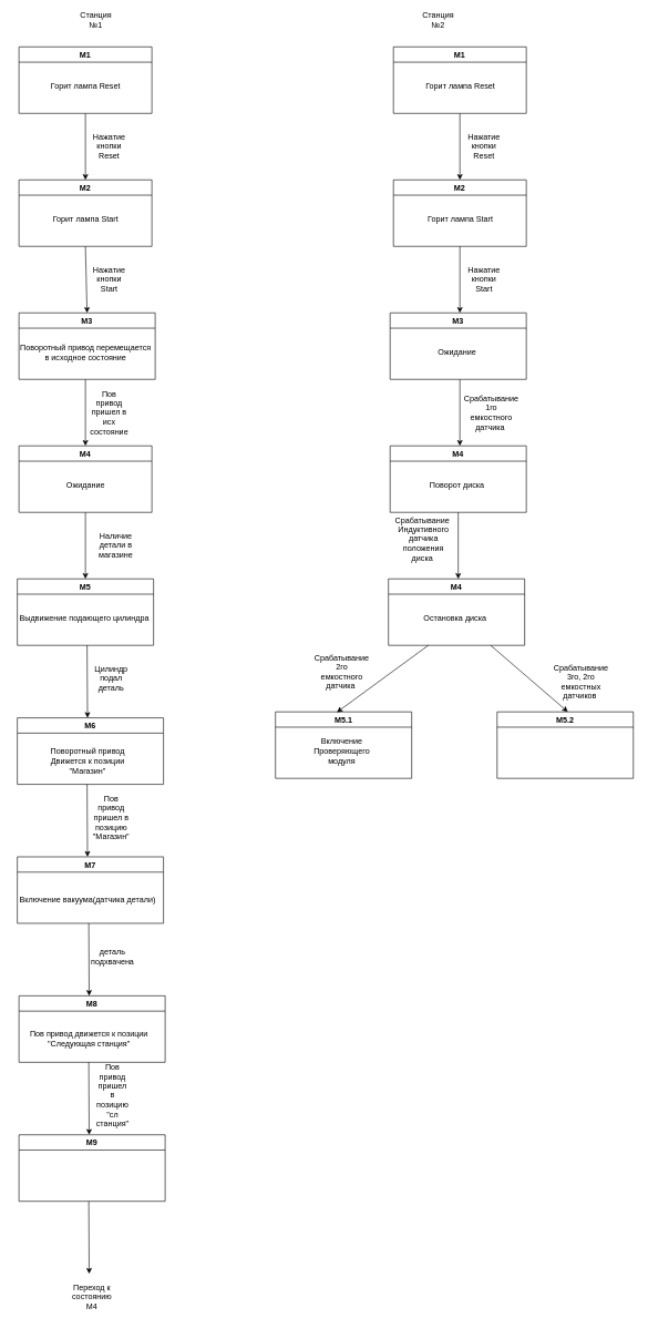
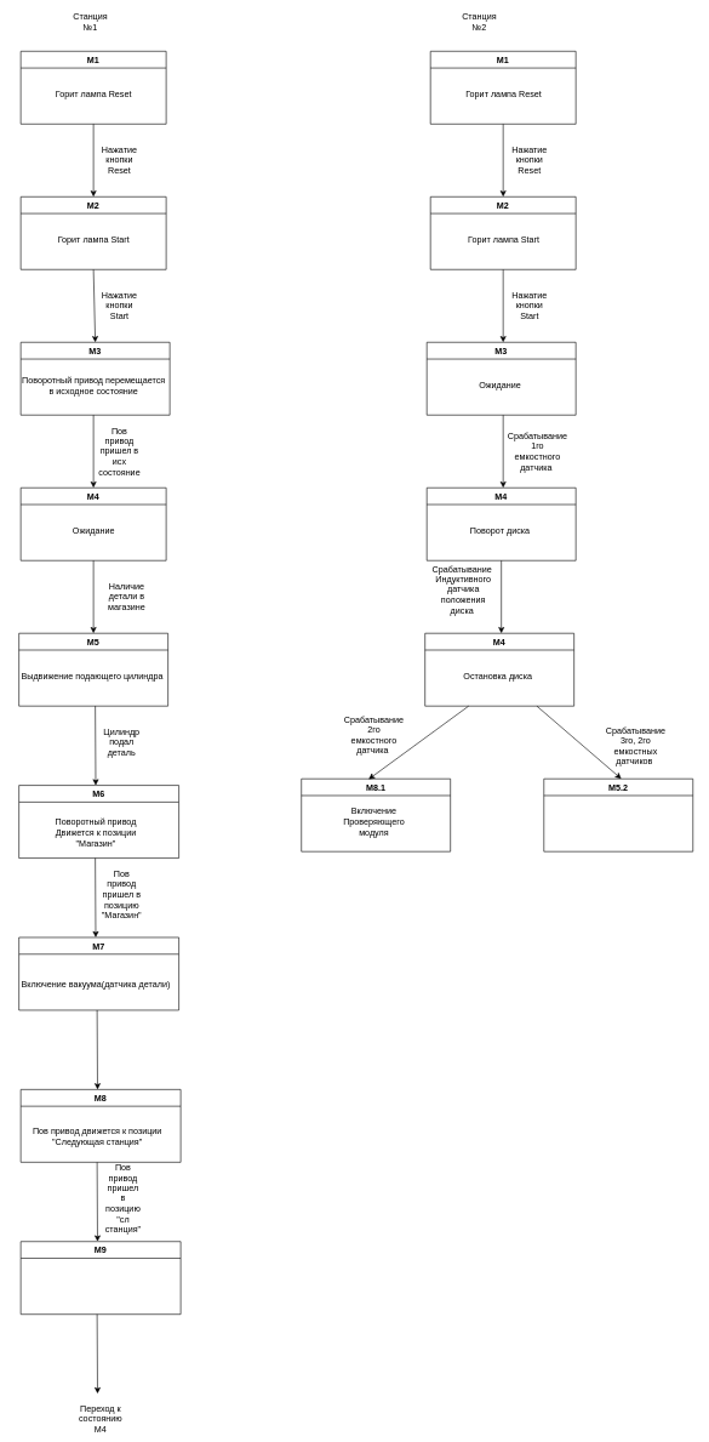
  <mxCell id="0" />
  <mxCell id="1" parent="0" />
  <mxCell id="2" value="M1" style="swimlane;startSize=23;" vertex="1" parent="1"><mxGeometry x="28" y="70" width="200" height="100" as="geometry" /></mxCell>
  <mxCell id="3" value="Горит лампа Reset" style="text;html=1;align=center;verticalAlign=middle;resizable=0;points=[];autosize=1;strokeColor=none;" vertex="1" parent="2"><mxGeometry x="40" y="50" width="120" height="20" as="geometry" /></mxCell>
  <mxCell id="4" value="" style="endArrow=classic;html=1;exitX=0.5;exitY=1;exitDx=0;exitDy=0;entryX=0.5;entryY=0;entryDx=0;entryDy=0;" edge="1" parent="1" source="2" target="5"><mxGeometry width="50" height="50" relative="1" as="geometry"><mxPoint x="94" y="280" as="sourcePoint" /><mxPoint x="128" y="240" as="targetPoint" /></mxGeometry></mxCell>
  <mxCell id="5" value="M2" style="swimlane;startSize=23;" vertex="1" parent="1"><mxGeometry x="28" y="270" width="200" height="100" as="geometry" /></mxCell>
  <mxCell id="6" value="Горит лампа Start" style="text;html=1;align=center;verticalAlign=middle;resizable=0;points=[];autosize=1;strokeColor=none;" vertex="1" parent="5"><mxGeometry x="45" y="50" width="110" height="20" as="geometry" /></mxCell>
  <mxCell id="7" value="Нажатие кнопки Reset" style="text;html=1;strokeColor=none;fillColor=none;align=center;verticalAlign=middle;whiteSpace=wrap;rounded=0;" vertex="1" parent="1"><mxGeometry x="144" y="210" width="40" height="20" as="geometry" /></mxCell>
  <mxCell id="8" value="" style="endArrow=classic;html=1;entryX=0.5;entryY=0;entryDx=0;entryDy=0;" edge="1" parent="1" target="9"><mxGeometry width="50" height="50" relative="1" as="geometry"><mxPoint x="128" y="370" as="sourcePoint" /><mxPoint x="128" y="440" as="targetPoint" /></mxGeometry></mxCell>
  <mxCell id="9" value="M3" style="swimlane;startSize=23;" vertex="1" parent="1"><mxGeometry x="28" y="470" width="205" height="100" as="geometry" /></mxCell>
  <mxCell id="10" value="Поворотный привод перемещается&lt;br&gt;в исходное состояние" style="text;html=1;align=center;verticalAlign=middle;resizable=0;points=[];autosize=1;strokeColor=none;" vertex="1" parent="9"><mxGeometry x="-5" y="45" width="210" height="30" as="geometry" /></mxCell>
  <mxCell id="11" value="Нажатие кнопки Start" style="text;html=1;strokeColor=none;fillColor=none;align=center;verticalAlign=middle;whiteSpace=wrap;rounded=0;" vertex="1" parent="1"><mxGeometry x="144" y="410" width="40" height="20" as="geometry" /></mxCell>
  <mxCell id="12" value="" style="endArrow=classic;html=1;entryX=0.5;entryY=0;entryDx=0;entryDy=0;" edge="1" parent="1" target="13"><mxGeometry width="50" height="50" relative="1" as="geometry"><mxPoint x="128" y="570" as="sourcePoint" /><mxPoint x="128" y="640" as="targetPoint" /></mxGeometry></mxCell>
  <mxCell id="13" value="M4" style="swimlane;startSize=23;" vertex="1" parent="1"><mxGeometry x="28" y="670" width="200" height="100" as="geometry" /></mxCell>
  <mxCell id="14" value="Ожидание" style="text;html=1;align=center;verticalAlign=middle;resizable=0;points=[];autosize=1;strokeColor=none;" vertex="1" parent="13"><mxGeometry x="65" y="50" width="70" height="20" as="geometry" /></mxCell>
  <mxCell id="15" value="Пов привод пришел в исх состояние" style="text;html=1;strokeColor=none;fillColor=none;align=center;verticalAlign=middle;whiteSpace=wrap;rounded=0;" vertex="1" parent="1"><mxGeometry x="144" y="610" width="40" height="20" as="geometry" /></mxCell>
  <mxCell id="16" value="" style="endArrow=classic;html=1;entryX=0.5;entryY=0;entryDx=0;entryDy=0;" edge="1" parent="1" target="17"><mxGeometry width="50" height="50" relative="1" as="geometry"><mxPoint x="128" y="770" as="sourcePoint" /><mxPoint x="128" y="840" as="targetPoint" /></mxGeometry></mxCell>
  <mxCell id="17" value="M5" style="swimlane;startSize=23;" vertex="1" parent="1"><mxGeometry x="25.5" y="870" width="205" height="100" as="geometry" /></mxCell>
  <mxCell id="18" value="Выдвижение подающего цилиндра" style="text;html=1;align=center;verticalAlign=middle;resizable=0;points=[];autosize=1;strokeColor=none;" vertex="1" parent="17"><mxGeometry x="-5" y="50" width="210" height="20" as="geometry" /></mxCell>
  <mxCell id="19" value="Наличие детали в магазине" style="text;html=1;strokeColor=none;fillColor=none;align=center;verticalAlign=middle;whiteSpace=wrap;rounded=0;" vertex="1" parent="1"><mxGeometry x="154" y="810" width="40" height="20" as="geometry" /></mxCell>
  <mxCell id="20" value="" style="endArrow=classic;html=1;entryX=0.48;entryY=0;entryDx=0;entryDy=0;entryPerimeter=0;" edge="1" parent="1" target="21"><mxGeometry width="50" height="50" relative="1" as="geometry"><mxPoint x="130.5" y="970" as="sourcePoint" /><mxPoint x="130.5" y="1040" as="targetPoint" /></mxGeometry></mxCell>
  <mxCell id="21" value="M6" style="swimlane;startSize=23;" vertex="1" parent="1"><mxGeometry x="25.5" y="1079" width="220" height="100" as="geometry" /></mxCell>
  <mxCell id="22" value="Поворотный привод&lt;br&gt;Движется к позиции&lt;br&gt;&quot;Магазин&quot;" style="text;html=1;align=center;verticalAlign=middle;resizable=0;points=[];autosize=1;strokeColor=none;" vertex="1" parent="21"><mxGeometry x="40" y="40" width="130" height="50" as="geometry" /></mxCell>
  <mxCell id="23" value="Цилиндр подал деталь" style="text;html=1;strokeColor=none;fillColor=none;align=center;verticalAlign=middle;whiteSpace=wrap;rounded=0;" vertex="1" parent="1"><mxGeometry x="146.5" y="1010" width="40" height="20" as="geometry" /></mxCell>
  <mxCell id="24" value="" style="endArrow=classic;html=1;entryX=0.48;entryY=0;entryDx=0;entryDy=0;entryPerimeter=0;" edge="1" parent="1" target="25"><mxGeometry width="50" height="50" relative="1" as="geometry"><mxPoint x="130.5" y="1179" as="sourcePoint" /><mxPoint x="130.5" y="1249" as="targetPoint" /></mxGeometry></mxCell>
  <mxCell id="25" value="M7" style="swimlane;startSize=23;" vertex="1" parent="1"><mxGeometry x="25.5" y="1288" width="220" height="100" as="geometry" /></mxCell>
  <mxCell id="26" value="Включение вакуума(датчика детали)" style="text;html=1;align=center;verticalAlign=middle;resizable=0;points=[];autosize=1;strokeColor=none;" vertex="1" parent="25"><mxGeometry x="-5" y="55" width="220" height="20" as="geometry" /></mxCell>
  <mxCell id="27" value="Пов привод пришел в позицию &quot;Магазин&quot;" style="text;html=1;strokeColor=none;fillColor=none;align=center;verticalAlign=middle;whiteSpace=wrap;rounded=0;" vertex="1" parent="1"><mxGeometry x="146.5" y="1219" width="40" height="20" as="geometry" /></mxCell>
  <mxCell id="28" value="" style="endArrow=classic;html=1;entryX=0.48;entryY=0;entryDx=0;entryDy=0;entryPerimeter=0;" edge="1" parent="1" target="29"><mxGeometry width="50" height="50" relative="1" as="geometry"><mxPoint x="133" y="1388" as="sourcePoint" /><mxPoint x="133" y="1458" as="targetPoint" /></mxGeometry></mxCell>
  <mxCell id="29" value="M8" style="swimlane;startSize=23;" vertex="1" parent="1"><mxGeometry x="28" y="1497" width="220" height="100" as="geometry" /></mxCell>
  <mxCell id="30" value="Пов привод движется к позиции&lt;br&gt;&quot;Следующая станция&quot;" style="text;html=1;align=center;verticalAlign=middle;resizable=0;points=[];autosize=1;strokeColor=none;" vertex="1" parent="29"><mxGeometry x="10" y="50" width="190" height="30" as="geometry" /></mxCell>
- <mxCell id="31" value="деталь подхвачена" style="text;html=1;strokeColor=none;fillColor=none;align=center;verticalAlign=middle;whiteSpace=wrap;rounded=0;" vertex="1" parent="1"><mxGeometry x="149" y="1428" width="40" height="20" as="geometry" /></mxCell>
  <mxCell id="32" value="" style="endArrow=classic;html=1;entryX=0.48;entryY=0;entryDx=0;entryDy=0;entryPerimeter=0;" edge="1" parent="1" target="33"><mxGeometry width="50" height="50" relative="1" as="geometry"><mxPoint x="133" y="1597" as="sourcePoint" /><mxPoint x="133" y="1667" as="targetPoint" /></mxGeometry></mxCell>
  <mxCell id="33" value="M9" style="swimlane;startSize=23;" vertex="1" parent="1"><mxGeometry x="28" y="1706" width="220" height="100" as="geometry" /></mxCell>
  <mxCell id="34" value="Пов привод пришел в позицию &quot;сл станция&quot;" style="text;html=1;strokeColor=none;fillColor=none;align=center;verticalAlign=middle;whiteSpace=wrap;rounded=0;" vertex="1" parent="1"><mxGeometry x="149" y="1637" width="40" height="20" as="geometry" /></mxCell>
  <mxCell id="35" value="" style="endArrow=classic;html=1;entryX=0.48;entryY=0;entryDx=0;entryDy=0;entryPerimeter=0;" edge="1" parent="1"><mxGeometry width="50" height="50" relative="1" as="geometry"><mxPoint x="133" y="1806" as="sourcePoint" /><mxPoint x="133.6" y="1915" as="targetPoint" /></mxGeometry></mxCell>
  <mxCell id="36" value="Переход к состоянию M4" style="text;html=1;strokeColor=none;fillColor=none;align=center;verticalAlign=middle;whiteSpace=wrap;rounded=0;" vertex="1" parent="1"><mxGeometry x="118" y="1940" width="40" height="20" as="geometry" /></mxCell>
  <mxCell id="37" value="M1" style="swimlane;startSize=23;" vertex="1" parent="1"><mxGeometry x="591.5" y="70" width="200" height="100" as="geometry" /></mxCell>
  <mxCell id="38" value="Горит лампа Reset" style="text;html=1;align=center;verticalAlign=middle;resizable=0;points=[];autosize=1;strokeColor=none;" vertex="1" parent="37"><mxGeometry x="40" y="50" width="120" height="20" as="geometry" /></mxCell>
  <mxCell id="39" value="" style="endArrow=classic;html=1;exitX=0.5;exitY=1;exitDx=0;exitDy=0;entryX=0.5;entryY=0;entryDx=0;entryDy=0;" edge="1" parent="1" source="37" target="40"><mxGeometry width="50" height="50" relative="1" as="geometry"><mxPoint x="281.5" y="290" as="sourcePoint" /><mxPoint x="315.5" y="250" as="targetPoint" /></mxGeometry></mxCell>
  <mxCell id="40" value="M2" style="swimlane;startSize=23;" vertex="1" parent="1"><mxGeometry x="591.5" y="270" width="200" height="100" as="geometry" /></mxCell>
  <mxCell id="41" value="Горит лампа Start" style="text;html=1;align=center;verticalAlign=middle;resizable=0;points=[];autosize=1;strokeColor=none;" vertex="1" parent="40"><mxGeometry x="45" y="50" width="110" height="20" as="geometry" /></mxCell>
  <mxCell id="42" value="" style="endArrow=classic;html=1;" edge="1" parent="1"><mxGeometry width="50" height="50" relative="1" as="geometry"><mxPoint x="691.5" y="370" as="sourcePoint" /><mxPoint x="691.5" y="470" as="targetPoint" /></mxGeometry></mxCell>
  <mxCell id="43" value="Нажатие кнопки Start" style="text;html=1;strokeColor=none;fillColor=none;align=center;verticalAlign=middle;whiteSpace=wrap;rounded=0;" vertex="1" parent="1"><mxGeometry x="707.5" y="410" width="40" height="20" as="geometry" /></mxCell>
  <mxCell id="44" value="M3" style="swimlane;startSize=23;" vertex="1" parent="1"><mxGeometry x="586.5" y="470" width="205" height="100" as="geometry" /></mxCell>
  <mxCell id="45" value="Ожидание" style="text;html=1;align=center;verticalAlign=middle;resizable=0;points=[];autosize=1;strokeColor=none;" vertex="1" parent="44"><mxGeometry x="65" y="50" width="70" height="20" as="geometry" /></mxCell>
- <mxCell id="46" value="Станция №1" style="text;html=1;strokeColor=none;fillColor=none;align=center;verticalAlign=middle;whiteSpace=wrap;rounded=0;" vertex="1" parent="1"><mxGeometry x="124" y="20" width="40" height="20" as="geometry" /></mxCell>
+ <mxCell id="46" value="Станция №1" style="text;html=1;strokeColor=none;fillColor=none;align=center;verticalAlign=middle;whiteSpace=wrap;rounded=0;" vertex="1" parent="1"><mxGeometry x="104" y="20" width="40" height="20" as="geometry" /></mxCell>
  <mxCell id="47" value="Станция №2" style="text;html=1;strokeColor=none;fillColor=none;align=center;verticalAlign=middle;whiteSpace=wrap;rounded=0;" vertex="1" parent="1"><mxGeometry x="638.5" y="20" width="40" height="20" as="geometry" /></mxCell>
  <mxCell id="48" value="" style="endArrow=classic;html=1;" edge="1" parent="1"><mxGeometry width="50" height="50" relative="1" as="geometry"><mxPoint x="691.5" y="570" as="sourcePoint" /><mxPoint x="691.5" y="670" as="targetPoint" /></mxGeometry></mxCell>
  <mxCell id="49" value="Срабатывание 1го емкостного датчика&amp;nbsp;" style="text;html=1;strokeColor=none;fillColor=none;align=center;verticalAlign=middle;whiteSpace=wrap;rounded=0;" vertex="1" parent="1"><mxGeometry x="718.5" y="610" width="40" height="20" as="geometry" /></mxCell>
  <mxCell id="50" value="M4" style="swimlane;startSize=23;" vertex="1" parent="1"><mxGeometry x="586.5" y="670" width="205" height="100" as="geometry" /></mxCell>
  <mxCell id="51" value="Поворот диска" style="text;html=1;align=center;verticalAlign=middle;resizable=0;points=[];autosize=1;strokeColor=none;" vertex="1" parent="50"><mxGeometry x="50" y="50" width="100" height="20" as="geometry" /></mxCell>
  <mxCell id="52" value="Срабатывание&amp;nbsp;&lt;br&gt;Индуктивного датчика положения диска&amp;nbsp;" style="text;html=1;strokeColor=none;fillColor=none;align=center;verticalAlign=middle;whiteSpace=wrap;rounded=0;" vertex="1" parent="1"><mxGeometry x="617" y="800" width="40" height="20" as="geometry" /></mxCell>
  <mxCell id="53" value="" style="endArrow=classic;html=1;" edge="1" parent="1"><mxGeometry width="50" height="50" relative="1" as="geometry"><mxPoint x="689" y="770" as="sourcePoint" /><mxPoint x="689" y="870" as="targetPoint" /></mxGeometry></mxCell>
  <mxCell id="54" value="M4" style="swimlane;startSize=23;" vertex="1" parent="1"><mxGeometry x="584" y="870" width="205" height="100" as="geometry" /></mxCell>
  <mxCell id="55" value="Остановка диска" style="text;html=1;align=center;verticalAlign=middle;resizable=0;points=[];autosize=1;strokeColor=none;" vertex="1" parent="54"><mxGeometry x="45" y="50" width="110" height="20" as="geometry" /></mxCell>
  <mxCell id="56" value="Нажатие кнопки Reset" style="text;html=1;strokeColor=none;fillColor=none;align=center;verticalAlign=middle;whiteSpace=wrap;rounded=0;" vertex="1" parent="1"><mxGeometry x="707.5" y="210" width="40" height="20" as="geometry" /></mxCell>
- <mxCell id="57" value="M5.1" style="swimlane;startSize=23;" vertex="1" parent="1"><mxGeometry x="414" y="1070" width="205" height="100" as="geometry" /></mxCell>
+ <mxCell id="57" value="M8.1" style="swimlane;startSize=23;" vertex="1" parent="1"><mxGeometry x="414" y="1070" width="205" height="100" as="geometry" /></mxCell>
  <mxCell id="58" value="Включение Проверяющего модуля" style="text;html=1;strokeColor=none;fillColor=none;align=center;verticalAlign=middle;whiteSpace=wrap;rounded=0;" vertex="1" parent="57"><mxGeometry x="80" y="49" width="40" height="20" as="geometry" /></mxCell>
  <mxCell id="59" value="" style="endArrow=classic;html=1;entryX=0.451;entryY=0.006;entryDx=0;entryDy=0;entryPerimeter=0;" edge="1" parent="1" target="57"><mxGeometry width="50" height="50" relative="1" as="geometry"><mxPoint x="644" y="970" as="sourcePoint" /><mxPoint x="674" y="1030" as="targetPoint" /></mxGeometry></mxCell>
  <mxCell id="60" value="Срабатывание 2го емкостного датчика&amp;nbsp;" style="text;html=1;strokeColor=none;fillColor=none;align=center;verticalAlign=middle;whiteSpace=wrap;rounded=0;" vertex="1" parent="1"><mxGeometry x="494" y="1000" width="40" height="20" as="geometry" /></mxCell>
  <mxCell id="61" value="" style="endArrow=classic;html=1;exitX=0.75;exitY=1;exitDx=0;exitDy=0;" edge="1" parent="1" source="54"><mxGeometry width="50" height="50" relative="1" as="geometry"><mxPoint x="784" y="1090" as="sourcePoint" /><mxPoint x="854" y="1070" as="targetPoint" /></mxGeometry></mxCell>
  <mxCell id="62" value="M5.2" style="swimlane;startSize=23;" vertex="1" parent="1"><mxGeometry x="747.5" y="1070" width="205" height="100" as="geometry" /></mxCell>
  <mxCell id="63" value="Срабатывание 3го, 2го емкостных датчиков&amp;nbsp;" style="text;html=1;strokeColor=none;fillColor=none;align=center;verticalAlign=middle;whiteSpace=wrap;rounded=0;" vertex="1" parent="1"><mxGeometry x="854" y="1015" width="40" height="20" as="geometry" /></mxCell>
